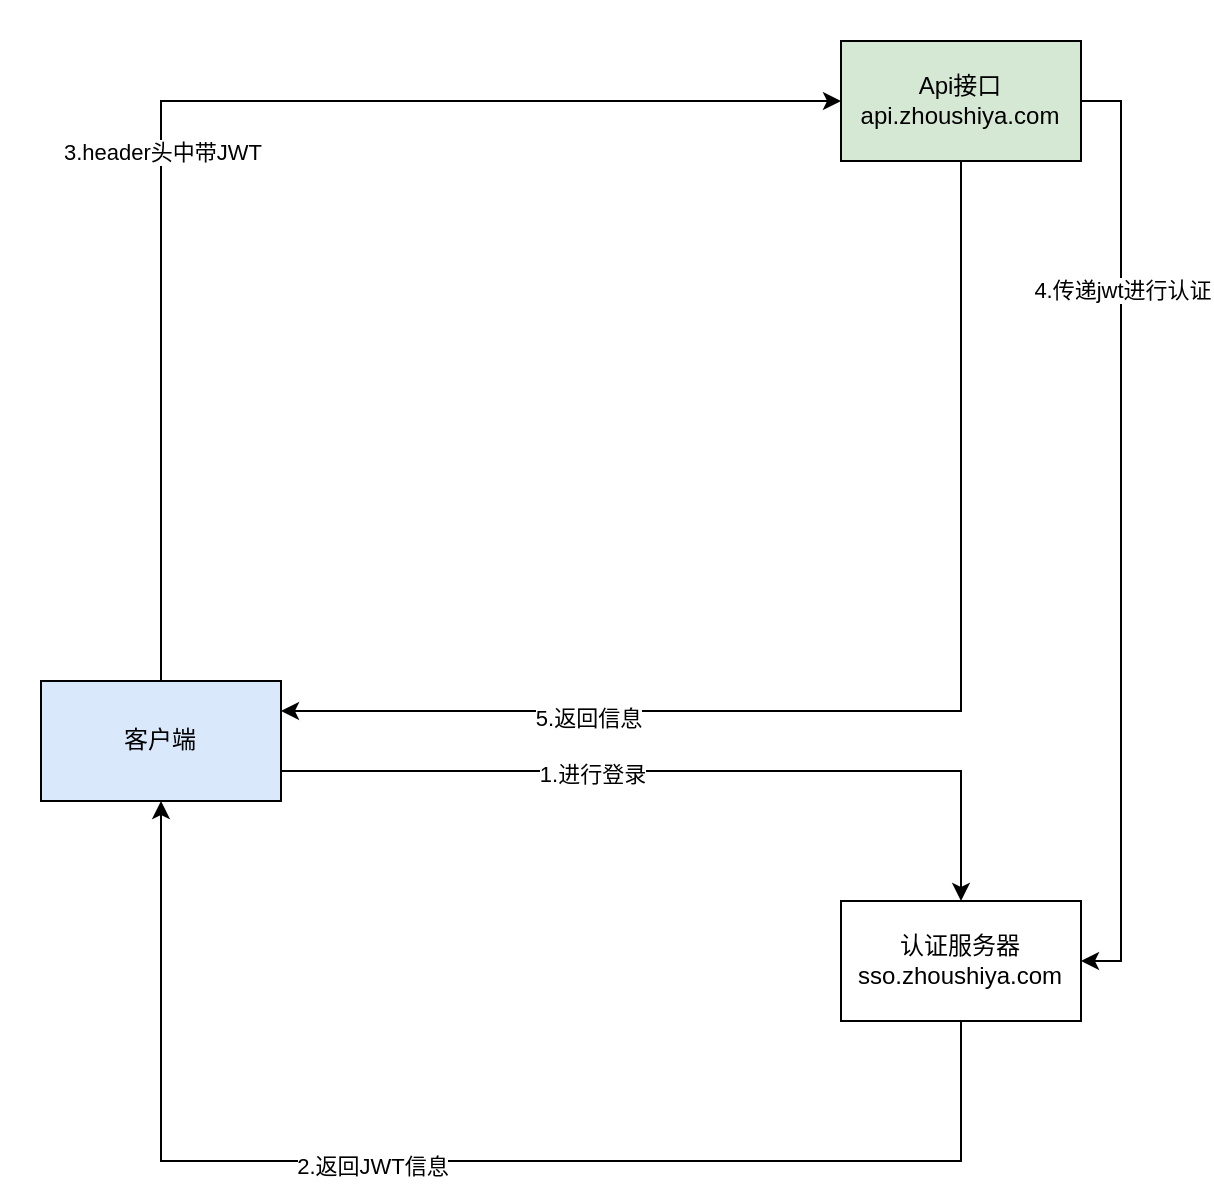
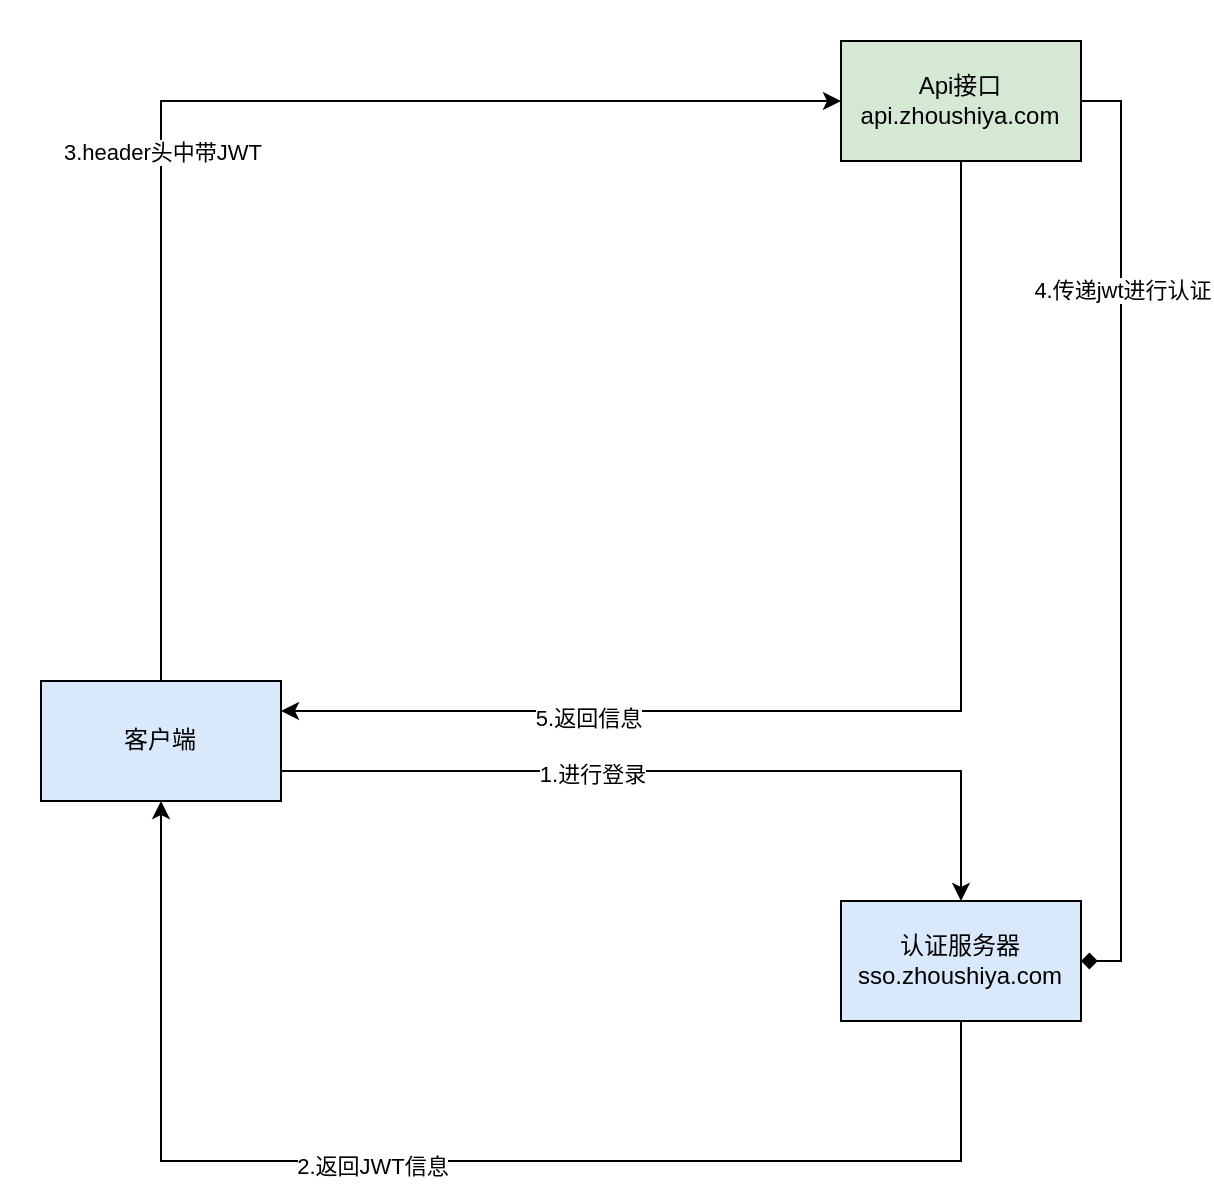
  <mxCell id="0" />
  <mxCell id="1" parent="0" />
  <mxCell id="2" value="" style="edgeStyle=orthogonalEdgeStyle;rounded=0;orthogonalLoop=1;jettySize=auto;html=1;exitX=0.5;exitY=0;exitDx=0;exitDy=0;entryX=0;entryY=0.5;entryDx=0;entryDy=0;" edge="1" parent="1" source="6" target="11"><mxGeometry relative="1" as="geometry" /></mxCell>
  <mxCell id="3" value="3.header头中带JWT" style="edgeLabel;html=1;align=center;verticalAlign=middle;resizable=0;points=[];" vertex="1" connectable="0" parent="2"><mxGeometry x="-0.158" relative="1" as="geometry"><mxPoint as="offset" /></mxGeometry></mxCell>
  <mxCell id="4" value="" style="edgeStyle=orthogonalEdgeStyle;rounded=0;orthogonalLoop=1;jettySize=auto;html=1;exitX=1;exitY=0.75;exitDx=0;exitDy=0;" edge="1" parent="1" source="6" target="14"><mxGeometry relative="1" as="geometry" /></mxCell>
  <mxCell id="5" value="1.进行登录" style="edgeLabel;html=1;align=center;verticalAlign=middle;resizable=0;points=[];" vertex="1" connectable="0" parent="4"><mxGeometry x="-0.235" y="-1" relative="1" as="geometry"><mxPoint as="offset" /></mxGeometry></mxCell>
  <mxCell id="6" value="客户端" style="rounded=0;whiteSpace=wrap;html=1;fillColor=#dae8fc;" vertex="1" parent="1"><mxGeometry y="340" width="120" height="60" as="geometry" x="20" /></mxCell>
- <mxCell id="7" style="edgeStyle=orthogonalEdgeStyle;rounded=0;orthogonalLoop=1;jettySize=auto;html=1;exitX=1;exitY=0.5;exitDx=0;exitDy=0;entryX=1;entryY=0.5;entryDx=0;entryDy=0;" edge="1" parent="1" source="11" target="14"><mxGeometry relative="1" as="geometry" /></mxCell>
+ <mxCell id="7" style="edgeStyle=orthogonalEdgeStyle;rounded=0;orthogonalLoop=1;jettySize=auto;html=1;exitX=1;exitY=0.5;exitDx=0;exitDy=0;entryX=1;entryY=0.5;entryDx=0;entryDy=0;endArrow=diamond;" edge="1" parent="1" source="11" target="14"><mxGeometry relative="1" as="geometry" /></mxCell>
  <mxCell id="8" value="4.传递jwt进行认证" style="edgeLabel;html=1;align=center;verticalAlign=middle;resizable=0;points=[];" vertex="1" connectable="0" parent="7"><mxGeometry x="-0.515" relative="1" as="geometry"><mxPoint as="offset" /></mxGeometry></mxCell>
  <mxCell id="9" style="edgeStyle=orthogonalEdgeStyle;rounded=0;orthogonalLoop=1;jettySize=auto;html=1;entryX=1;entryY=0.25;entryDx=0;entryDy=0;exitX=0.5;exitY=1;exitDx=0;exitDy=0;" edge="1" parent="1" source="11" target="6"><mxGeometry relative="1" as="geometry" /></mxCell>
  <mxCell id="10" value="5.返回信息" style="edgeLabel;html=1;align=center;verticalAlign=middle;resizable=0;points=[];" vertex="1" connectable="0" parent="9"><mxGeometry x="0.502" y="3" relative="1" as="geometry"><mxPoint as="offset" /></mxGeometry></mxCell>
  <mxCell id="11" value="Api接口&lt;br&gt;api.zhoushiya.com" style="whiteSpace=wrap;html=1;rounded=0;fillColor=#d5e8d4;" vertex="1" parent="1"><mxGeometry x="420" y="20" width="120" height="60" as="geometry" /></mxCell>
  <mxCell id="12" style="edgeStyle=orthogonalEdgeStyle;rounded=0;orthogonalLoop=1;jettySize=auto;html=1;entryX=0.5;entryY=1;entryDx=0;entryDy=0;exitX=0.5;exitY=1;exitDx=0;exitDy=0;" edge="1" parent="1" source="14" target="6"><mxGeometry relative="1" as="geometry"><Array as="points"><mxPoint x="480" y="580" /><mxPoint x="80" y="580" /></Array></mxGeometry></mxCell>
  <mxCell id="13" value="2.返回JWT信息" style="edgeLabel;html=1;align=center;verticalAlign=middle;resizable=0;points=[];" vertex="1" connectable="0" parent="12"><mxGeometry x="0.122" y="2" relative="1" as="geometry"><mxPoint as="offset" /></mxGeometry></mxCell>
- <mxCell id="14" value="认证服务器&lt;br&gt;sso.zhoushiya.com" style="rounded=0;whiteSpace=wrap;html=1;" vertex="1" parent="1"><mxGeometry x="420" y="450" width="120" height="60" as="geometry" /></mxCell>
+ <mxCell id="14" value="认证服务器&lt;br&gt;sso.zhoushiya.com" style="rounded=0;whiteSpace=wrap;html=1;fillColor=#dae8fc;" vertex="1" parent="1"><mxGeometry x="420" y="450" width="120" height="60" as="geometry" /></mxCell>
